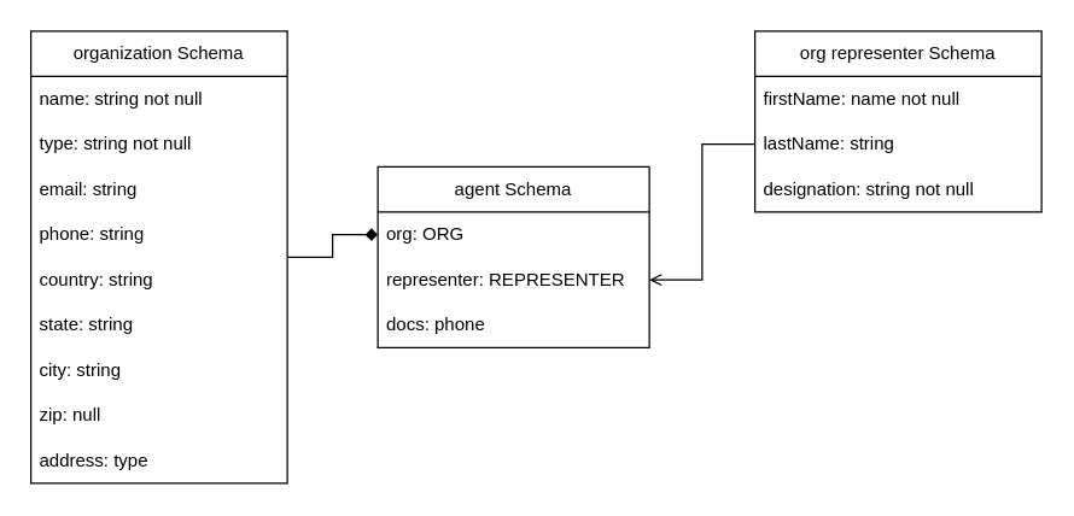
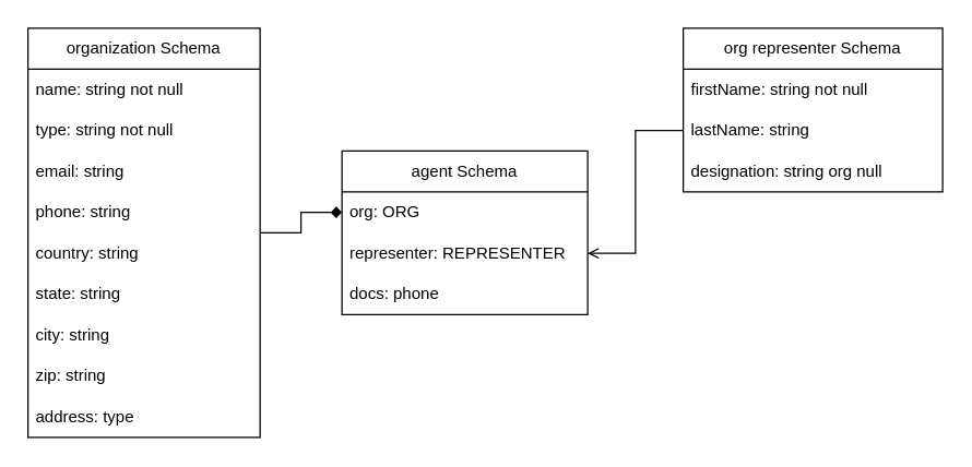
  <mxCell id="0" />
  <mxCell id="1" parent="0" />
  <mxCell id="2" value="agent Schema" style="swimlane;fontStyle=0;childLayout=stackLayout;horizontal=1;startSize=30;horizontalStack=0;resizeParent=1;resizeParentMax=0;resizeLast=0;collapsible=1;marginBottom=0;whiteSpace=wrap;html=1;" vertex="1" parent="1"><mxGeometry x="250" y="110" width="180" height="120" as="geometry" /></mxCell>
  <mxCell id="3" value="org: ORG" style="text;strokeColor=none;fillColor=none;align=left;verticalAlign=middle;spacingLeft=4;spacingRight=4;overflow=hidden;points=[[0,0.5],[1,0.5]];portConstraint=eastwest;rotatable=0;whiteSpace=wrap;html=1;" vertex="1" parent="2"><mxGeometry y="30" width="180" height="30" as="geometry" /></mxCell>
  <mxCell id="4" value="representer: REPRESENTER" style="text;strokeColor=none;fillColor=none;align=left;verticalAlign=middle;spacingLeft=4;spacingRight=4;overflow=hidden;points=[[0,0.5],[1,0.5]];portConstraint=eastwest;rotatable=0;whiteSpace=wrap;html=1;" vertex="1" parent="2"><mxGeometry y="60" width="180" height="30" as="geometry" /></mxCell>
  <mxCell id="5" value="docs: phone" style="text;strokeColor=none;fillColor=none;align=left;verticalAlign=middle;spacingLeft=4;spacingRight=4;overflow=hidden;points=[[0,0.5],[1,0.5]];portConstraint=eastwest;rotatable=0;whiteSpace=wrap;html=1;" vertex="1" parent="2"><mxGeometry y="90" width="180" height="30" as="geometry" /></mxCell>
  <mxCell id="6" style="edgeStyle=orthogonalEdgeStyle;rounded=0;orthogonalLoop=1;jettySize=auto;html=1;entryX=0;entryY=0.5;entryDx=0;entryDy=0;endArrow=diamond;" edge="1" parent="1" source="7" target="3"><mxGeometry relative="1" as="geometry" /></mxCell>
  <mxCell id="7" value="organization Schema" style="swimlane;fontStyle=0;childLayout=stackLayout;horizontal=1;startSize=30;horizontalStack=0;resizeParent=1;resizeParentMax=0;resizeLast=0;collapsible=1;marginBottom=0;whiteSpace=wrap;html=1;" vertex="1" parent="1"><mxGeometry x="20" y="20" width="170" height="300" as="geometry" /></mxCell>
  <mxCell id="8" value="name: string not null" style="text;strokeColor=none;fillColor=none;align=left;verticalAlign=middle;spacingLeft=4;spacingRight=4;overflow=hidden;points=[[0,0.5],[1,0.5]];portConstraint=eastwest;rotatable=0;whiteSpace=wrap;html=1;" vertex="1" parent="7"><mxGeometry y="30" width="170" height="30" as="geometry" /></mxCell>
  <mxCell id="9" value="type: string not null" style="text;strokeColor=none;fillColor=none;align=left;verticalAlign=middle;spacingLeft=4;spacingRight=4;overflow=hidden;points=[[0,0.5],[1,0.5]];portConstraint=eastwest;rotatable=0;whiteSpace=wrap;html=1;" vertex="1" parent="7"><mxGeometry y="60" width="170" height="30" as="geometry" /></mxCell>
  <mxCell id="10" value="email: string&amp;nbsp;" style="text;strokeColor=none;fillColor=none;align=left;verticalAlign=middle;spacingLeft=4;spacingRight=4;overflow=hidden;points=[[0,0.5],[1,0.5]];portConstraint=eastwest;rotatable=0;whiteSpace=wrap;html=1;" vertex="1" parent="7"><mxGeometry y="90" width="170" height="30" as="geometry" /></mxCell>
  <mxCell id="11" value="phone: string" style="text;strokeColor=none;fillColor=none;align=left;verticalAlign=middle;spacingLeft=4;spacingRight=4;overflow=hidden;points=[[0,0.5],[1,0.5]];portConstraint=eastwest;rotatable=0;whiteSpace=wrap;html=1;" vertex="1" parent="7"><mxGeometry y="120" width="170" height="30" as="geometry" /></mxCell>
  <mxCell id="12" value="country: string" style="text;strokeColor=none;fillColor=none;align=left;verticalAlign=middle;spacingLeft=4;spacingRight=4;overflow=hidden;points=[[0,0.5],[1,0.5]];portConstraint=eastwest;rotatable=0;whiteSpace=wrap;html=1;" vertex="1" parent="7"><mxGeometry y="150" width="170" height="30" as="geometry" /></mxCell>
  <mxCell id="13" value="state: string" style="text;strokeColor=none;fillColor=none;align=left;verticalAlign=middle;spacingLeft=4;spacingRight=4;overflow=hidden;points=[[0,0.5],[1,0.5]];portConstraint=eastwest;rotatable=0;whiteSpace=wrap;html=1;" vertex="1" parent="7"><mxGeometry y="180" width="170" height="30" as="geometry" /></mxCell>
  <mxCell id="14" value="city: string" style="text;strokeColor=none;fillColor=none;align=left;verticalAlign=middle;spacingLeft=4;spacingRight=4;overflow=hidden;points=[[0,0.5],[1,0.5]];portConstraint=eastwest;rotatable=0;whiteSpace=wrap;html=1;" vertex="1" parent="7"><mxGeometry y="210" width="170" height="30" as="geometry" /></mxCell>
- <mxCell id="15" value="zip: null" style="text;strokeColor=none;fillColor=none;align=left;verticalAlign=middle;spacingLeft=4;spacingRight=4;overflow=hidden;points=[[0,0.5],[1,0.5]];portConstraint=eastwest;rotatable=0;whiteSpace=wrap;html=1;" vertex="1" parent="7"><mxGeometry y="240" width="170" height="30" as="geometry" /></mxCell>
+ <mxCell id="15" value="zip: string" style="text;strokeColor=none;fillColor=none;align=left;verticalAlign=middle;spacingLeft=4;spacingRight=4;overflow=hidden;points=[[0,0.5],[1,0.5]];portConstraint=eastwest;rotatable=0;whiteSpace=wrap;html=1;" vertex="1" parent="7"><mxGeometry y="240" width="170" height="30" as="geometry" /></mxCell>
  <mxCell id="16" value="address: type" style="text;strokeColor=none;fillColor=none;align=left;verticalAlign=middle;spacingLeft=4;spacingRight=4;overflow=hidden;points=[[0,0.5],[1,0.5]];portConstraint=eastwest;rotatable=0;whiteSpace=wrap;html=1;" vertex="1" parent="7"><mxGeometry y="270" width="170" height="30" as="geometry" /></mxCell>
  <mxCell id="17" value="org representer Schema" style="swimlane;fontStyle=0;childLayout=stackLayout;horizontal=1;startSize=30;horizontalStack=0;resizeParent=1;resizeParentMax=0;resizeLast=0;collapsible=1;marginBottom=0;whiteSpace=wrap;html=1;" vertex="1" parent="1"><mxGeometry x="500" y="20" width="190" height="120" as="geometry" /></mxCell>
- <mxCell id="18" value="firstName: name not null" style="text;strokeColor=none;fillColor=none;align=left;verticalAlign=middle;spacingLeft=4;spacingRight=4;overflow=hidden;points=[[0,0.5],[1,0.5]];portConstraint=eastwest;rotatable=0;whiteSpace=wrap;html=1;" vertex="1" parent="17"><mxGeometry y="30" width="190" height="30" as="geometry" /></mxCell>
+ <mxCell id="18" value="firstName: string not null" style="text;strokeColor=none;fillColor=none;align=left;verticalAlign=middle;spacingLeft=4;spacingRight=4;overflow=hidden;points=[[0,0.5],[1,0.5]];portConstraint=eastwest;rotatable=0;whiteSpace=wrap;html=1;" vertex="1" parent="17"><mxGeometry y="30" width="190" height="30" as="geometry" /></mxCell>
  <mxCell id="19" value="lastName: string&amp;nbsp;" style="text;strokeColor=none;fillColor=none;align=left;verticalAlign=middle;spacingLeft=4;spacingRight=4;overflow=hidden;points=[[0,0.5],[1,0.5]];portConstraint=eastwest;rotatable=0;whiteSpace=wrap;html=1;" vertex="1" parent="17"><mxGeometry y="60" width="190" height="30" as="geometry" /></mxCell>
- <mxCell id="20" value="designation: string not null" style="text;strokeColor=none;fillColor=none;align=left;verticalAlign=middle;spacingLeft=4;spacingRight=4;overflow=hidden;points=[[0,0.5],[1,0.5]];portConstraint=eastwest;rotatable=0;whiteSpace=wrap;html=1;" vertex="1" parent="17"><mxGeometry y="90" width="190" height="30" as="geometry" /></mxCell>
+ <mxCell id="20" value="designation: string org null" style="text;strokeColor=none;fillColor=none;align=left;verticalAlign=middle;spacingLeft=4;spacingRight=4;overflow=hidden;points=[[0,0.5],[1,0.5]];portConstraint=eastwest;rotatable=0;whiteSpace=wrap;html=1;" vertex="1" parent="17"><mxGeometry y="90" width="190" height="30" as="geometry" /></mxCell>
  <mxCell id="21" style="edgeStyle=orthogonalEdgeStyle;rounded=0;orthogonalLoop=1;jettySize=auto;html=1;entryX=1;entryY=0.5;entryDx=0;entryDy=0;endArrow=open;" edge="1" parent="1" source="19" target="4"><mxGeometry relative="1" as="geometry" /></mxCell>
